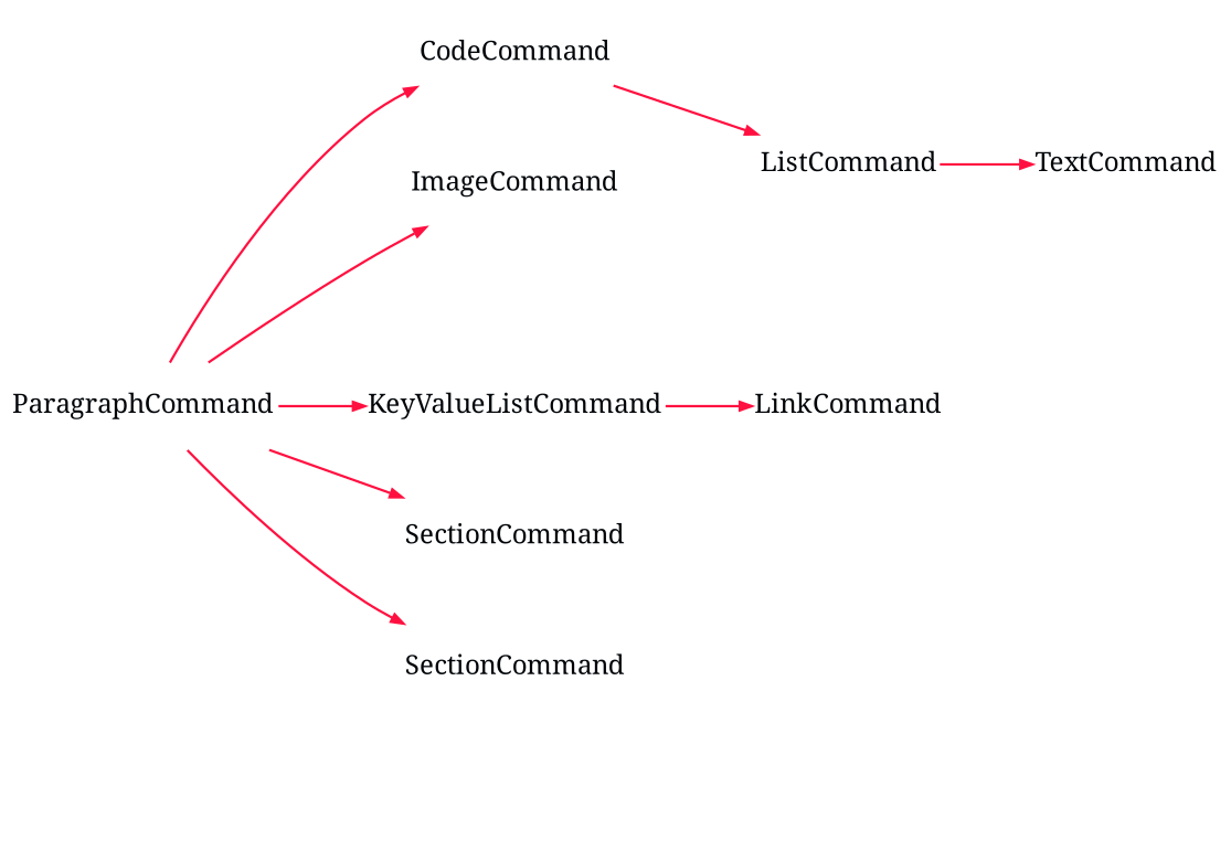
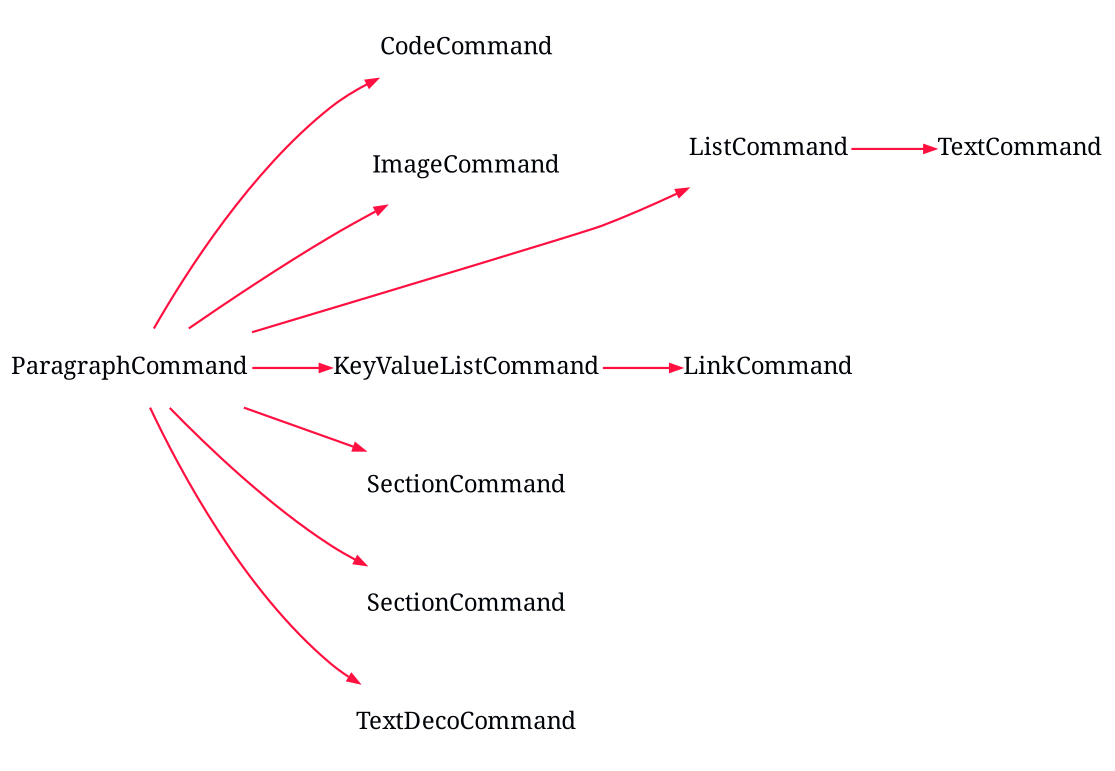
  digraph {
    fontname="Noto Serif"
    rankdir=LR
    node [fontcolor="#010509FF" fontname="Noto Serif" fontsize=11 margin=0.01 shape=none]
    edge [arrowsize=0.5 color="#FF1040FF" fontname="Noto Serif"]
    n1 [label=ParagraphCommand]
    n2 [label=CodeCommand]
    n3 [label=ImageCommand]
    n4 [label=KeyValueListCommand]
    n5 [label=ListCommand]
    n6 [label=SectionCommand]
    n7 [label=SectionCommand]
+   n8 [label=TextDecoCommand]
    n9 [label=LinkCommand]
    n10 [label=TextCommand]
    n1 -> n2
    n1 -> n3
    n1 -> n4
-   n2 -> n5
+   n1 -> n5
    n1 -> n6
    n1 -> n7
+   n1 -> n8
    n4 -> n9
    n5 -> n10
  }
